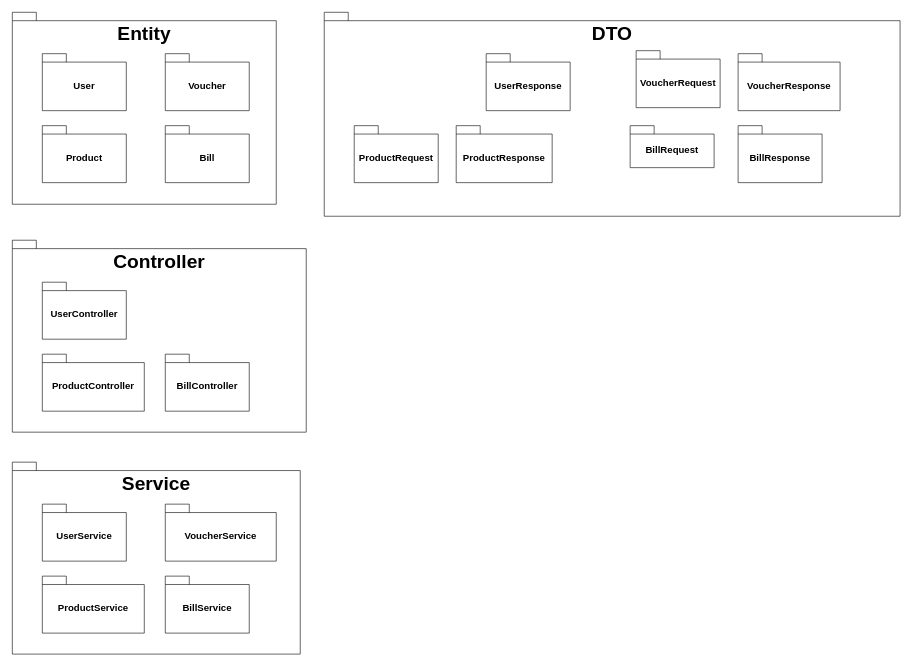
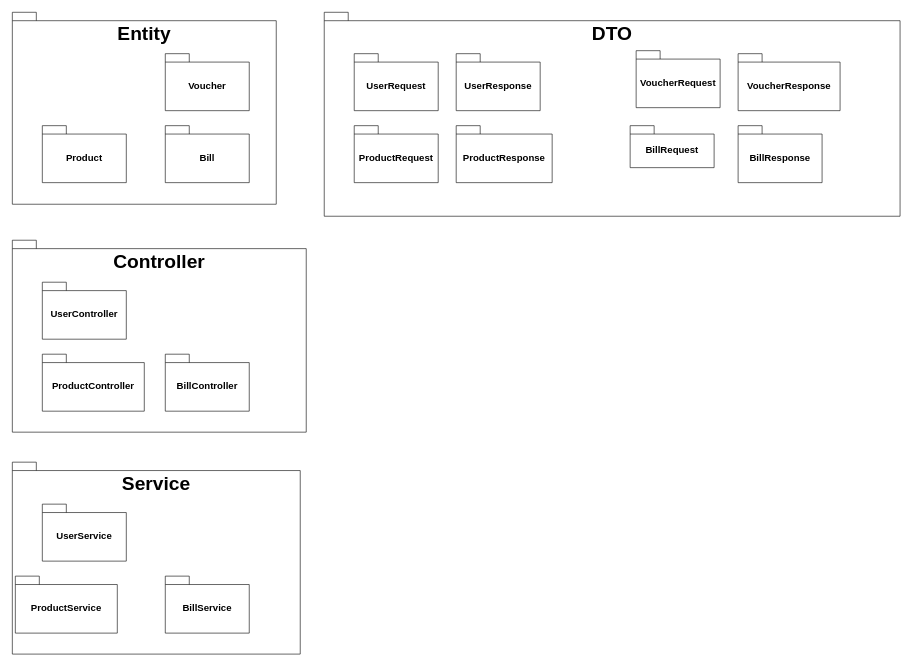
  <mxCell id="0" />
  <mxCell id="1" parent="0" />
  <mxCell id="2" value="" style="group" vertex="1" connectable="0" parent="1"><mxGeometry x="20" y="20" width="440" height="320" as="geometry" /></mxCell>
  <mxCell id="3" value="Entity" style="shape=folder;fontStyle=1;spacingTop=10;tabWidth=40;tabHeight=14;tabPosition=left;html=1;whiteSpace=wrap;verticalAlign=top;fontSize=32;" vertex="1" parent="2"><mxGeometry width="440" height="320" as="geometry" /></mxCell>
- <mxCell id="4" value="User" style="shape=folder;fontStyle=1;spacingTop=10;tabWidth=40;tabHeight=14;tabPosition=left;html=1;whiteSpace=wrap;fontSize=16;" vertex="1" parent="2"><mxGeometry x="50" y="69" width="140" height="95" as="geometry" /></mxCell>
  <mxCell id="5" value="Voucher" style="shape=folder;fontStyle=1;spacingTop=10;tabWidth=40;tabHeight=14;tabPosition=left;html=1;whiteSpace=wrap;fontSize=16;" vertex="1" parent="2"><mxGeometry x="255" y="69" width="140" height="95" as="geometry" /></mxCell>
  <mxCell id="6" value="Bill" style="shape=folder;fontStyle=1;spacingTop=10;tabWidth=40;tabHeight=14;tabPosition=left;html=1;whiteSpace=wrap;fontSize=16;" vertex="1" parent="2"><mxGeometry x="255" y="189" width="140" height="95" as="geometry" /></mxCell>
  <mxCell id="7" value="Product" style="shape=folder;fontStyle=1;spacingTop=10;tabWidth=40;tabHeight=14;tabPosition=left;html=1;whiteSpace=wrap;fontSize=16;" vertex="1" parent="2"><mxGeometry x="50" y="189" width="140" height="95" as="geometry" /></mxCell>
  <mxCell id="8" value="" style="group" vertex="1" connectable="0" parent="1"><mxGeometry x="20" y="400" width="490" height="320" as="geometry" /></mxCell>
  <mxCell id="9" value="Controller" style="shape=folder;fontStyle=1;spacingTop=10;tabWidth=40;tabHeight=14;tabPosition=left;html=1;whiteSpace=wrap;verticalAlign=top;fontSize=32;" vertex="1" parent="8"><mxGeometry width="490" height="320" as="geometry" /></mxCell>
  <mxCell id="10" value="UserController" style="shape=folder;fontStyle=1;spacingTop=10;tabWidth=40;tabHeight=14;tabPosition=left;html=1;whiteSpace=wrap;fontSize=16;" vertex="1" parent="8"><mxGeometry x="50" y="70" width="140" height="95" as="geometry" /></mxCell>
  <mxCell id="11" value="BillController" style="shape=folder;fontStyle=1;spacingTop=10;tabWidth=40;tabHeight=14;tabPosition=left;html=1;whiteSpace=wrap;fontSize=16;" vertex="1" parent="8"><mxGeometry x="255" y="190" width="140" height="95" as="geometry" /></mxCell>
  <mxCell id="12" value="ProductController" style="shape=folder;fontStyle=1;spacingTop=10;tabWidth=40;tabHeight=14;tabPosition=left;html=1;whiteSpace=wrap;fontSize=16;" vertex="1" parent="8"><mxGeometry x="50" y="190" width="170" height="95" as="geometry" /></mxCell>
  <mxCell id="13" value="" style="group" vertex="1" connectable="0" parent="1"><mxGeometry x="20" y="770" width="480" height="320" as="geometry" /></mxCell>
  <mxCell id="14" value="Service" style="shape=folder;fontStyle=1;spacingTop=10;tabWidth=40;tabHeight=14;tabPosition=left;html=1;whiteSpace=wrap;verticalAlign=top;fontSize=32;" vertex="1" parent="13"><mxGeometry width="480" height="320" as="geometry" /></mxCell>
  <mxCell id="15" value="UserService" style="shape=folder;fontStyle=1;spacingTop=10;tabWidth=40;tabHeight=14;tabPosition=left;html=1;whiteSpace=wrap;fontSize=16;" vertex="1" parent="13"><mxGeometry x="50" y="70" width="140" height="95" as="geometry" /></mxCell>
- <mxCell id="16" value="VoucherService" style="shape=folder;fontStyle=1;spacingTop=10;tabWidth=40;tabHeight=14;tabPosition=left;html=1;whiteSpace=wrap;fontSize=16;" vertex="1" parent="13"><mxGeometry x="255" y="70" width="185" height="95" as="geometry" /></mxCell>
  <mxCell id="17" value="BillService" style="shape=folder;fontStyle=1;spacingTop=10;tabWidth=40;tabHeight=14;tabPosition=left;html=1;whiteSpace=wrap;fontSize=16;" vertex="1" parent="13"><mxGeometry x="255" y="190" width="140" height="95" as="geometry" /></mxCell>
- <mxCell id="18" value="ProductService" style="shape=folder;fontStyle=1;spacingTop=10;tabWidth=40;tabHeight=14;tabPosition=left;html=1;whiteSpace=wrap;fontSize=16;" vertex="1" parent="13"><mxGeometry x="50" y="190" width="170" height="95" as="geometry" /></mxCell>
+ <mxCell id="18" value="ProductService" style="shape=folder;fontStyle=1;spacingTop=10;tabWidth=40;tabHeight=14;tabPosition=left;html=1;whiteSpace=wrap;fontSize=16;" vertex="1" parent="13"><mxGeometry x="5" y="190" width="170" height="95" as="geometry" /></mxCell>
  <mxCell id="19" value="" style="group" vertex="1" connectable="0" parent="1"><mxGeometry x="540" y="20" width="960" height="340" as="geometry" /></mxCell>
  <mxCell id="20" value="DTO" style="shape=folder;fontStyle=1;spacingTop=10;tabWidth=40;tabHeight=14;tabPosition=left;html=1;whiteSpace=wrap;verticalAlign=top;fontSize=32;" vertex="1" parent="19"><mxGeometry width="960" height="340" as="geometry" /></mxCell>
+ <mxCell id="21" value="UserRequest" style="shape=folder;fontStyle=1;spacingTop=10;tabWidth=40;tabHeight=14;tabPosition=left;html=1;whiteSpace=wrap;fontSize=16;" vertex="1" parent="19"><mxGeometry x="50" y="69" width="140" height="95" as="geometry" /></mxCell>
  <mxCell id="22" value="VoucherRequest" style="shape=folder;fontStyle=1;spacingTop=10;tabWidth=40;tabHeight=14;tabPosition=left;html=1;whiteSpace=wrap;fontSize=16;" vertex="1" parent="19"><mxGeometry x="520" y="64" width="140" height="95" as="geometry" /></mxCell>
  <mxCell id="23" value="BillRequest" style="shape=folder;fontStyle=1;spacingTop=10;tabWidth=40;tabHeight=14;tabPosition=left;html=1;whiteSpace=wrap;fontSize=16;" vertex="1" parent="19"><mxGeometry x="510" y="189" width="140" height="70" as="geometry" /></mxCell>
  <mxCell id="24" value="ProductRequest" style="shape=folder;fontStyle=1;spacingTop=10;tabWidth=40;tabHeight=14;tabPosition=left;html=1;whiteSpace=wrap;fontSize=16;" vertex="1" parent="19"><mxGeometry x="50" y="189" width="140" height="95" as="geometry" /></mxCell>
- <mxCell id="25" value="UserResponse" style="shape=folder;fontStyle=1;spacingTop=10;tabWidth=40;tabHeight=14;tabPosition=left;html=1;whiteSpace=wrap;fontSize=16;" vertex="1" parent="19"><mxGeometry x="270" y="69" width="140" height="95" as="geometry" /></mxCell>
+ <mxCell id="25" value="UserResponse" style="shape=folder;fontStyle=1;spacingTop=10;tabWidth=40;tabHeight=14;tabPosition=left;html=1;whiteSpace=wrap;fontSize=16;" vertex="1" parent="19"><mxGeometry x="220" y="69" width="140" height="95" as="geometry" /></mxCell>
  <mxCell id="26" value="ProductResponse" style="shape=folder;fontStyle=1;spacingTop=10;tabWidth=40;tabHeight=14;tabPosition=left;html=1;whiteSpace=wrap;fontSize=16;" vertex="1" parent="19"><mxGeometry x="220" y="189" width="160" height="95" as="geometry" /></mxCell>
  <mxCell id="27" value="BillResponse" style="shape=folder;fontStyle=1;spacingTop=10;tabWidth=40;tabHeight=14;tabPosition=left;html=1;whiteSpace=wrap;fontSize=16;" vertex="1" parent="19"><mxGeometry x="690" y="189" width="140" height="95" as="geometry" /></mxCell>
  <mxCell id="28" value="VoucherResponse" style="shape=folder;fontStyle=1;spacingTop=10;tabWidth=40;tabHeight=14;tabPosition=left;html=1;whiteSpace=wrap;fontSize=16;" vertex="1" parent="19"><mxGeometry x="690" y="69" width="170" height="95" as="geometry" /></mxCell>
